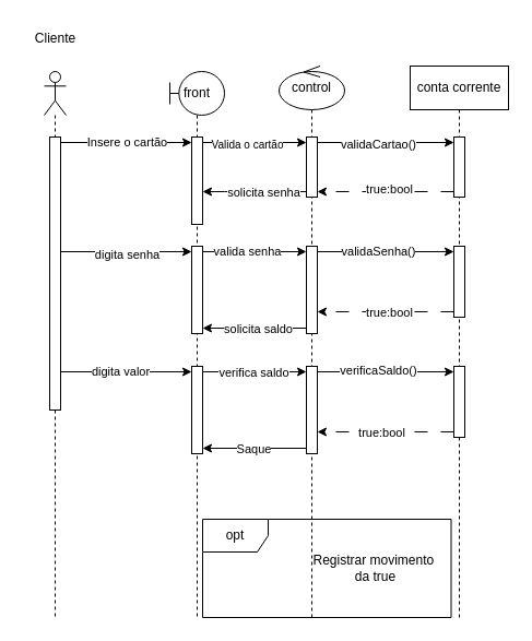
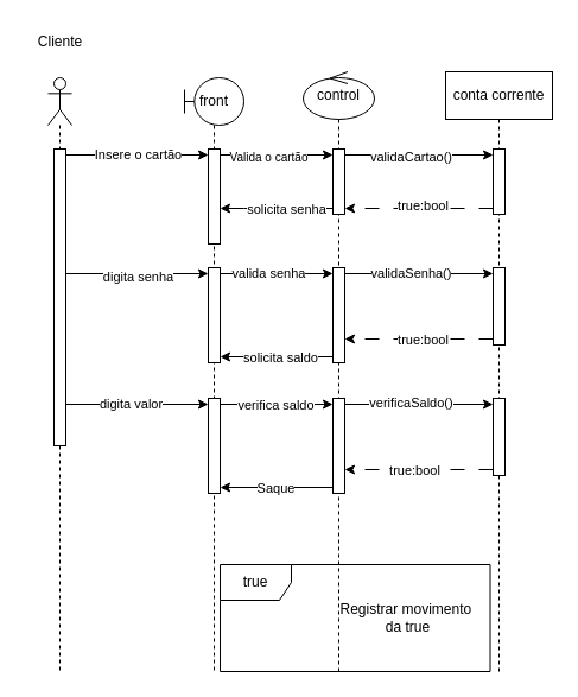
  <mxCell id="0" />
  <mxCell id="1" parent="0" />
  <mxCell id="2" value="" style="shape=umlLifeline;perimeter=lifelinePerimeter;whiteSpace=wrap;html=1;container=1;dropTarget=0;collapsible=0;recursiveResize=0;outlineConnect=0;portConstraint=eastwest;newEdgeStyle={&quot;curved&quot;:0,&quot;rounded&quot;:0};participant=umlActor;" vertex="1" parent="1"><mxGeometry x="40" y="65" width="20" height="500" as="geometry" /></mxCell>
  <mxCell id="3" value="" style="html=1;points=[[0,0,0,0,5],[0,1,0,0,-5],[1,0,0,0,5],[1,1,0,0,-5]];perimeter=orthogonalPerimeter;outlineConnect=0;targetShapes=umlLifeline;portConstraint=eastwest;newEdgeStyle={&quot;curved&quot;:0,&quot;rounded&quot;:0};" vertex="1" parent="2"><mxGeometry x="5" y="60" width="10" height="250" as="geometry" /></mxCell>
  <mxCell id="4" style="edgeStyle=orthogonalEdgeStyle;rounded=0;orthogonalLoop=1;jettySize=auto;html=1;curved=0;exitX=1;exitY=0;exitDx=0;exitDy=5;exitPerimeter=0;entryX=0;entryY=0;entryDx=0;entryDy=5;entryPerimeter=0;" edge="1" parent="1" source="3" target="7"><mxGeometry relative="1" as="geometry"><mxPoint x="135" y="160" as="targetPoint" /></mxGeometry></mxCell>
  <mxCell id="5" value="Insere o cartão" style="edgeLabel;html=1;align=center;verticalAlign=middle;resizable=0;points=[];" vertex="1" connectable="0" parent="4"><mxGeometry x="-0.127" y="1" relative="1" as="geometry"><mxPoint x="8" as="offset" /></mxGeometry></mxCell>
  <mxCell id="6" value="front" style="shape=umlLifeline;perimeter=lifelinePerimeter;whiteSpace=wrap;html=1;container=1;dropTarget=0;collapsible=0;recursiveResize=0;outlineConnect=0;portConstraint=eastwest;newEdgeStyle={&quot;curved&quot;:0,&quot;rounded&quot;:0};participant=umlBoundary;" vertex="1" parent="1"><mxGeometry x="155" y="65" width="50" height="500" as="geometry" /></mxCell>
  <mxCell id="7" value="" style="html=1;points=[[0,0,0,0,5],[0,1,0,0,-5],[1,0,0,0,5],[1,1,0,0,-5]];perimeter=orthogonalPerimeter;outlineConnect=0;targetShapes=umlLifeline;portConstraint=eastwest;newEdgeStyle={&quot;curved&quot;:0,&quot;rounded&quot;:0};" vertex="1" parent="6"><mxGeometry x="20" y="60" width="10" height="80" as="geometry" /></mxCell>
  <mxCell id="8" value="" style="html=1;points=[[0,0,0,0,5],[0,1,0,0,-5],[1,0,0,0,5],[1,1,0,0,-5]];perimeter=orthogonalPerimeter;outlineConnect=0;targetShapes=umlLifeline;portConstraint=eastwest;newEdgeStyle={&quot;curved&quot;:0,&quot;rounded&quot;:0};" vertex="1" parent="6"><mxGeometry x="20" y="160" width="10" height="80" as="geometry" /></mxCell>
  <mxCell id="9" value="" style="html=1;points=[[0,0,0,0,5],[0,1,0,0,-5],[1,0,0,0,5],[1,1,0,0,-5]];perimeter=orthogonalPerimeter;outlineConnect=0;targetShapes=umlLifeline;portConstraint=eastwest;newEdgeStyle={&quot;curved&quot;:0,&quot;rounded&quot;:0};" vertex="1" parent="6"><mxGeometry x="20" y="270" width="10" height="80" as="geometry" /></mxCell>
  <mxCell id="10" value="control" style="shape=umlLifeline;perimeter=lifelinePerimeter;whiteSpace=wrap;html=1;container=1;dropTarget=0;collapsible=0;recursiveResize=0;outlineConnect=0;portConstraint=eastwest;newEdgeStyle={&quot;curved&quot;:0,&quot;rounded&quot;:0};participant=umlControl;" vertex="1" parent="1"><mxGeometry x="255" y="60" width="60" height="505" as="geometry" /></mxCell>
  <mxCell id="11" value="" style="html=1;points=[[0,0,0,0,5],[0,1,0,0,-5],[1,0,0,0,5],[1,1,0,0,-5]];perimeter=orthogonalPerimeter;outlineConnect=0;targetShapes=umlLifeline;portConstraint=eastwest;newEdgeStyle={&quot;curved&quot;:0,&quot;rounded&quot;:0};" vertex="1" parent="10"><mxGeometry x="25" y="65" width="10" height="55" as="geometry" /></mxCell>
  <mxCell id="12" value="" style="html=1;points=[[0,0,0,0,5],[0,1,0,0,-5],[1,0,0,0,5],[1,1,0,0,-5]];perimeter=orthogonalPerimeter;outlineConnect=0;targetShapes=umlLifeline;portConstraint=eastwest;newEdgeStyle={&quot;curved&quot;:0,&quot;rounded&quot;:0};" vertex="1" parent="10"><mxGeometry x="25" y="165" width="10" height="80" as="geometry" /></mxCell>
  <mxCell id="13" value="" style="html=1;points=[[0,0,0,0,5],[0,1,0,0,-5],[1,0,0,0,5],[1,1,0,0,-5]];perimeter=orthogonalPerimeter;outlineConnect=0;targetShapes=umlLifeline;portConstraint=eastwest;newEdgeStyle={&quot;curved&quot;:0,&quot;rounded&quot;:0};" vertex="1" parent="10"><mxGeometry x="25" y="275" width="10" height="80" as="geometry" /></mxCell>
  <mxCell id="14" value="conta corrente" style="shape=umlLifeline;perimeter=lifelinePerimeter;whiteSpace=wrap;html=1;container=1;dropTarget=0;collapsible=0;recursiveResize=0;outlineConnect=0;portConstraint=eastwest;newEdgeStyle={&quot;curved&quot;:0,&quot;rounded&quot;:0};" vertex="1" parent="1"><mxGeometry x="375" y="60" width="90" height="505" as="geometry" /></mxCell>
  <mxCell id="15" value="" style="html=1;points=[[0,0,0,0,5],[0,1,0,0,-5],[1,0,0,0,5],[1,1,0,0,-5]];perimeter=orthogonalPerimeter;outlineConnect=0;targetShapes=umlLifeline;portConstraint=eastwest;newEdgeStyle={&quot;curved&quot;:0,&quot;rounded&quot;:0};" vertex="1" parent="14"><mxGeometry x="40" y="65" width="10" height="55" as="geometry" /></mxCell>
  <mxCell id="16" value="" style="html=1;points=[[0,0,0,0,5],[0,1,0,0,-5],[1,0,0,0,5],[1,1,0,0,-5]];perimeter=orthogonalPerimeter;outlineConnect=0;targetShapes=umlLifeline;portConstraint=eastwest;newEdgeStyle={&quot;curved&quot;:0,&quot;rounded&quot;:0};" vertex="1" parent="14"><mxGeometry x="40" y="165" width="10" height="65" as="geometry" /></mxCell>
  <mxCell id="17" value="" style="html=1;points=[[0,0,0,0,5],[0,1,0,0,-5],[1,0,0,0,5],[1,1,0,0,-5]];perimeter=orthogonalPerimeter;outlineConnect=0;targetShapes=umlLifeline;portConstraint=eastwest;newEdgeStyle={&quot;curved&quot;:0,&quot;rounded&quot;:0};" vertex="1" parent="14"><mxGeometry x="40" y="275" width="10" height="65" as="geometry" /></mxCell>
  <mxCell id="18" value="Cliente" style="text;html=1;align=center;verticalAlign=middle;resizable=0;points=[];autosize=1;strokeColor=none;fillColor=none;" vertex="1" parent="1"><mxGeometry x="20" y="20" width="60" height="30" as="geometry" /></mxCell>
  <mxCell id="19" style="edgeStyle=orthogonalEdgeStyle;rounded=0;orthogonalLoop=1;jettySize=auto;html=1;curved=0;exitX=1;exitY=0;exitDx=0;exitDy=5;exitPerimeter=0;entryX=0;entryY=0;entryDx=0;entryDy=5;entryPerimeter=0;" edge="1" parent="1" source="7" target="11"><mxGeometry relative="1" as="geometry" /></mxCell>
  <mxCell id="20" value="&lt;font style=&quot;font-size: 10px;&quot;&gt;Valida o cartão&lt;/font&gt;" style="edgeLabel;html=1;align=center;verticalAlign=middle;resizable=0;points=[];" vertex="1" connectable="0" parent="19"><mxGeometry x="-0.166" y="-1" relative="1" as="geometry"><mxPoint as="offset" /></mxGeometry></mxCell>
  <mxCell id="21" style="edgeStyle=orthogonalEdgeStyle;rounded=0;orthogonalLoop=1;jettySize=auto;html=1;curved=0;exitX=1;exitY=0;exitDx=0;exitDy=5;exitPerimeter=0;entryX=0;entryY=0;entryDx=0;entryDy=5;entryPerimeter=0;" edge="1" parent="1" source="11" target="15"><mxGeometry relative="1" as="geometry" /></mxCell>
  <mxCell id="22" value="validaCartao()" style="edgeLabel;html=1;align=center;verticalAlign=middle;resizable=0;points=[];" vertex="1" connectable="0" parent="21"><mxGeometry x="-0.126" y="-1" relative="1" as="geometry"><mxPoint as="offset" /></mxGeometry></mxCell>
  <mxCell id="23" style="edgeStyle=orthogonalEdgeStyle;rounded=0;orthogonalLoop=1;jettySize=auto;html=1;curved=0;exitX=0;exitY=1;exitDx=0;exitDy=-5;exitPerimeter=0;entryX=1;entryY=1;entryDx=0;entryDy=-5;entryPerimeter=0;dashed=1;dashPattern=12 12;" edge="1" parent="1" source="15" target="11"><mxGeometry relative="1" as="geometry" /></mxCell>
  <mxCell id="24" value="true:bool" style="edgeLabel;html=1;align=center;verticalAlign=middle;resizable=0;points=[];" vertex="1" connectable="0" parent="23"><mxGeometry x="0.152" y="-3" relative="1" as="geometry"><mxPoint x="12" as="offset" /></mxGeometry></mxCell>
  <mxCell id="25" style="edgeStyle=orthogonalEdgeStyle;rounded=0;orthogonalLoop=1;jettySize=auto;html=1;curved=0;exitX=0;exitY=1;exitDx=0;exitDy=-5;exitPerimeter=0;" edge="1" parent="1" source="11" target="7"><mxGeometry relative="1" as="geometry"><Array as="points"><mxPoint x="205" y="175" /><mxPoint x="205" y="175" /></Array></mxGeometry></mxCell>
  <mxCell id="26" value="solicita senha" style="edgeLabel;html=1;align=center;verticalAlign=middle;resizable=0;points=[];" vertex="1" connectable="0" parent="25"><mxGeometry x="0.082" relative="1" as="geometry"><mxPoint x="11" as="offset" /></mxGeometry></mxCell>
  <mxCell id="27" style="edgeStyle=orthogonalEdgeStyle;rounded=0;orthogonalLoop=1;jettySize=auto;html=1;curved=0;exitX=1;exitY=1;exitDx=0;exitDy=-5;exitPerimeter=0;entryX=0;entryY=0;entryDx=0;entryDy=5;entryPerimeter=0;" edge="1" parent="1" source="3" target="8"><mxGeometry relative="1" as="geometry"><Array as="points"><mxPoint x="55" y="230" /></Array></mxGeometry></mxCell>
  <mxCell id="28" value="digita senha" style="edgeLabel;html=1;align=center;verticalAlign=middle;resizable=0;points=[];" vertex="1" connectable="0" parent="27"><mxGeometry x="0.2" y="-2" relative="1" as="geometry"><mxPoint x="44" as="offset" /></mxGeometry></mxCell>
  <mxCell id="29" style="edgeStyle=orthogonalEdgeStyle;rounded=0;orthogonalLoop=1;jettySize=auto;html=1;curved=0;exitX=1;exitY=0;exitDx=0;exitDy=5;exitPerimeter=0;entryX=0;entryY=0;entryDx=0;entryDy=5;entryPerimeter=0;" edge="1" parent="1" source="8" target="12"><mxGeometry relative="1" as="geometry" /></mxCell>
  <mxCell id="30" value="valida senha" style="edgeLabel;html=1;align=center;verticalAlign=middle;resizable=0;points=[];" vertex="1" connectable="0" parent="29"><mxGeometry x="-0.284" y="1" relative="1" as="geometry"><mxPoint x="6" as="offset" /></mxGeometry></mxCell>
  <mxCell id="31" style="edgeStyle=orthogonalEdgeStyle;rounded=0;orthogonalLoop=1;jettySize=auto;html=1;curved=0;exitX=1;exitY=0;exitDx=0;exitDy=5;exitPerimeter=0;entryX=0;entryY=0;entryDx=0;entryDy=5;entryPerimeter=0;" edge="1" parent="1" source="12" target="16"><mxGeometry relative="1" as="geometry" /></mxCell>
  <mxCell id="32" value="validaSenha()" style="edgeLabel;html=1;align=center;verticalAlign=middle;resizable=0;points=[];" vertex="1" connectable="0" parent="31"><mxGeometry x="-0.439" y="1" relative="1" as="geometry"><mxPoint x="20" as="offset" /></mxGeometry></mxCell>
  <mxCell id="33" style="edgeStyle=orthogonalEdgeStyle;rounded=0;orthogonalLoop=1;jettySize=auto;html=1;curved=0;exitX=0;exitY=1;exitDx=0;exitDy=-5;exitPerimeter=0;dashed=1;dashPattern=12 12;" edge="1" parent="1" source="16"><mxGeometry relative="1" as="geometry"><mxPoint x="290" y="285" as="targetPoint" /><Array as="points"><mxPoint x="290" y="285" /></Array></mxGeometry></mxCell>
  <mxCell id="34" value="true:bool" style="edgeLabel;html=1;align=center;verticalAlign=middle;resizable=0;points=[];" vertex="1" connectable="0" parent="33"><mxGeometry x="0.14" y="2" relative="1" as="geometry"><mxPoint x="11" y="-2" as="offset" /></mxGeometry></mxCell>
  <mxCell id="35" style="edgeStyle=orthogonalEdgeStyle;rounded=0;orthogonalLoop=1;jettySize=auto;html=1;curved=0;exitX=0;exitY=1;exitDx=0;exitDy=-5;exitPerimeter=0;entryX=1;entryY=1;entryDx=0;entryDy=-5;entryPerimeter=0;" edge="1" parent="1" source="12" target="8"><mxGeometry relative="1" as="geometry" /></mxCell>
  <mxCell id="36" value="solicita saldo" style="edgeLabel;html=1;align=center;verticalAlign=middle;resizable=0;points=[];" vertex="1" connectable="0" parent="35"><mxGeometry x="0.279" relative="1" as="geometry"><mxPoint x="16" as="offset" /></mxGeometry></mxCell>
  <mxCell id="37" style="edgeStyle=orthogonalEdgeStyle;rounded=0;orthogonalLoop=1;jettySize=auto;html=1;curved=0;exitX=1;exitY=1;exitDx=0;exitDy=-5;exitPerimeter=0;entryX=0;entryY=0;entryDx=0;entryDy=5;entryPerimeter=0;" edge="1" parent="1" source="3" target="9"><mxGeometry relative="1" as="geometry"><Array as="points"><mxPoint x="55" y="340" /></Array></mxGeometry></mxCell>
  <mxCell id="38" value="digita valor" style="edgeLabel;html=1;align=center;verticalAlign=middle;resizable=0;points=[];" vertex="1" connectable="0" parent="37"><mxGeometry x="0.117" y="1" relative="1" as="geometry"><mxPoint as="offset" /></mxGeometry></mxCell>
  <mxCell id="39" style="edgeStyle=orthogonalEdgeStyle;rounded=0;orthogonalLoop=1;jettySize=auto;html=1;curved=0;exitX=1;exitY=0;exitDx=0;exitDy=5;exitPerimeter=0;entryX=0;entryY=0;entryDx=0;entryDy=5;entryPerimeter=0;" edge="1" parent="1" source="9" target="13"><mxGeometry relative="1" as="geometry" /></mxCell>
  <mxCell id="40" value="verifica saldo" style="edgeLabel;html=1;align=center;verticalAlign=middle;resizable=0;points=[];" vertex="1" connectable="0" parent="39"><mxGeometry x="-0.04" relative="1" as="geometry"><mxPoint as="offset" /></mxGeometry></mxCell>
  <mxCell id="41" style="edgeStyle=orthogonalEdgeStyle;rounded=0;orthogonalLoop=1;jettySize=auto;html=1;curved=0;exitX=1;exitY=0;exitDx=0;exitDy=5;exitPerimeter=0;entryX=0;entryY=0;entryDx=0;entryDy=5;entryPerimeter=0;" edge="1" parent="1" source="13" target="17"><mxGeometry relative="1" as="geometry" /></mxCell>
  <mxCell id="42" value="verificaSaldo()" style="edgeLabel;html=1;align=center;verticalAlign=middle;resizable=0;points=[];" vertex="1" connectable="0" parent="41"><mxGeometry x="-0.26" y="2" relative="1" as="geometry"><mxPoint x="9" as="offset" /></mxGeometry></mxCell>
  <mxCell id="43" style="edgeStyle=orthogonalEdgeStyle;rounded=0;orthogonalLoop=1;jettySize=auto;html=1;curved=0;exitX=0;exitY=1;exitDx=0;exitDy=-5;exitPerimeter=0;dashed=1;dashPattern=12 12;" edge="1" parent="1" source="17" target="13"><mxGeometry relative="1" as="geometry"><Array as="points"><mxPoint x="325" y="395" /><mxPoint x="325" y="395" /></Array></mxGeometry></mxCell>
  <mxCell id="44" value="true:bool" style="edgeLabel;html=1;align=center;verticalAlign=middle;resizable=0;points=[];" vertex="1" connectable="0" parent="43"><mxGeometry x="0.07" y="2" relative="1" as="geometry"><mxPoint y="-2" as="offset" /></mxGeometry></mxCell>
  <mxCell id="45" style="edgeStyle=orthogonalEdgeStyle;rounded=0;orthogonalLoop=1;jettySize=auto;html=1;curved=0;exitX=0;exitY=1;exitDx=0;exitDy=-5;exitPerimeter=0;entryX=1;entryY=1;entryDx=0;entryDy=-5;entryPerimeter=0;" edge="1" parent="1" source="13" target="9"><mxGeometry relative="1" as="geometry" /></mxCell>
  <mxCell id="46" value="Saque" style="edgeLabel;html=1;align=center;verticalAlign=middle;resizable=0;points=[];" vertex="1" connectable="0" parent="45"><mxGeometry x="0.04" relative="1" as="geometry"><mxPoint as="offset" /></mxGeometry></mxCell>
- <mxCell id="47" value="opt" style="shape=umlFrame;whiteSpace=wrap;html=1;pointerEvents=0;" vertex="1" parent="1"><mxGeometry x="185" y="475" width="227.5" height="90" as="geometry" /></mxCell>
+ <mxCell id="47" value="true" style="shape=umlFrame;whiteSpace=wrap;html=1;pointerEvents=0;" vertex="1" parent="1"><mxGeometry x="185" y="475" width="227.5" height="90" as="geometry" /></mxCell>
  <mxCell id="48" value="Registrar movimento&amp;nbsp;&lt;div&gt;da true&lt;/div&gt;" style="text;html=1;align=center;verticalAlign=middle;resizable=0;points=[];autosize=1;strokeColor=none;fillColor=none;" vertex="1" parent="1"><mxGeometry x="272.5" y="500" width="140" height="40" as="geometry" /></mxCell>
